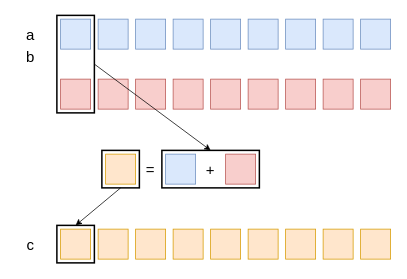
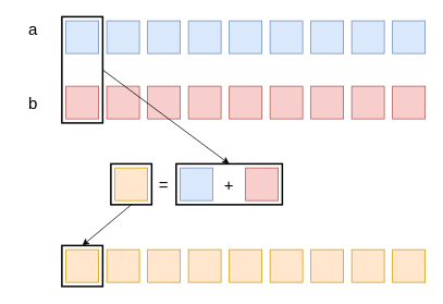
  <mxCell id="0" />
  <mxCell id="1" parent="0" />
  <mxCell id="2" value="" style="rounded=0;whiteSpace=wrap;html=1;fillColor=#dae8fc;strokeColor=#6c8ebf;" vertex="1" parent="1"><mxGeometry x="80" y="25" width="40" height="40" as="geometry" /></mxCell>
  <mxCell id="3" value="" style="rounded=0;whiteSpace=wrap;html=1;fillColor=#dae8fc;strokeColor=#6c8ebf;" vertex="1" parent="1"><mxGeometry x="130" y="25" width="40" height="40" as="geometry" /></mxCell>
  <mxCell id="4" value="" style="rounded=0;whiteSpace=wrap;html=1;fillColor=#dae8fc;strokeColor=#6c8ebf;" vertex="1" parent="1"><mxGeometry x="180" y="25" width="40" height="40" as="geometry" /></mxCell>
  <mxCell id="5" value="" style="rounded=0;whiteSpace=wrap;html=1;fillColor=#dae8fc;strokeColor=#6c8ebf;" vertex="1" parent="1"><mxGeometry x="230" y="25" width="40" height="40" as="geometry" /></mxCell>
  <mxCell id="6" value="" style="rounded=0;whiteSpace=wrap;html=1;fillColor=#dae8fc;strokeColor=#6c8ebf;" vertex="1" parent="1"><mxGeometry x="280" y="25" width="40" height="40" as="geometry" /></mxCell>
  <mxCell id="7" value="" style="rounded=0;whiteSpace=wrap;html=1;fillColor=#dae8fc;strokeColor=#6c8ebf;" vertex="1" parent="1"><mxGeometry x="330" y="25" width="40" height="40" as="geometry" /></mxCell>
  <mxCell id="8" value="" style="rounded=0;whiteSpace=wrap;html=1;fillColor=#dae8fc;strokeColor=#6c8ebf;" vertex="1" parent="1"><mxGeometry x="380" y="25" width="40" height="40" as="geometry" /></mxCell>
  <mxCell id="9" value="" style="rounded=0;whiteSpace=wrap;html=1;fillColor=#dae8fc;strokeColor=#6c8ebf;" vertex="1" parent="1"><mxGeometry x="430" y="25" width="40" height="40" as="geometry" /></mxCell>
  <mxCell id="10" value="" style="rounded=0;whiteSpace=wrap;html=1;fillColor=#dae8fc;strokeColor=#6c8ebf;" vertex="1" parent="1"><mxGeometry x="480" y="25" width="40" height="40" as="geometry" /></mxCell>
  <mxCell id="11" value="" style="rounded=0;whiteSpace=wrap;html=1;fillColor=#f8cecc;strokeColor=#b85450;" vertex="1" parent="1"><mxGeometry x="80" y="105" width="40" height="40" as="geometry" /></mxCell>
  <mxCell id="12" value="" style="rounded=0;whiteSpace=wrap;html=1;fillColor=#f8cecc;strokeColor=#b85450;" vertex="1" parent="1"><mxGeometry x="130" y="105" width="40" height="40" as="geometry" /></mxCell>
  <mxCell id="13" value="" style="rounded=0;whiteSpace=wrap;html=1;fillColor=#f8cecc;strokeColor=#b85450;" vertex="1" parent="1"><mxGeometry x="180" y="105" width="40" height="40" as="geometry" /></mxCell>
  <mxCell id="14" value="" style="rounded=0;whiteSpace=wrap;html=1;fillColor=#f8cecc;strokeColor=#b85450;" vertex="1" parent="1"><mxGeometry x="230" y="105" width="40" height="40" as="geometry" /></mxCell>
  <mxCell id="15" value="" style="rounded=0;whiteSpace=wrap;html=1;fillColor=#f8cecc;strokeColor=#b85450;" vertex="1" parent="1"><mxGeometry x="280" y="105" width="40" height="40" as="geometry" /></mxCell>
  <mxCell id="16" value="" style="rounded=0;whiteSpace=wrap;html=1;fillColor=#f8cecc;strokeColor=#b85450;" vertex="1" parent="1"><mxGeometry x="330" y="105" width="40" height="40" as="geometry" /></mxCell>
  <mxCell id="17" value="" style="rounded=0;whiteSpace=wrap;html=1;fillColor=#f8cecc;strokeColor=#b85450;" vertex="1" parent="1"><mxGeometry x="380" y="105" width="40" height="40" as="geometry" /></mxCell>
  <mxCell id="18" value="" style="rounded=0;whiteSpace=wrap;html=1;fillColor=#f8cecc;strokeColor=#b85450;" vertex="1" parent="1"><mxGeometry x="430" y="105" width="40" height="40" as="geometry" /></mxCell>
  <mxCell id="19" value="" style="rounded=0;whiteSpace=wrap;html=1;fillColor=#f8cecc;strokeColor=#b85450;" vertex="1" parent="1"><mxGeometry x="480" y="105" width="40" height="40" as="geometry" /></mxCell>
- <mxCell id="20" value="&lt;font style=&quot;font-size: 20px&quot;&gt;a&lt;/font&gt;" style="text;html=1;strokeColor=none;fillColor=none;align=center;verticalAlign=middle;whiteSpace=wrap;rounded=0;" vertex="1" parent="1"><mxGeometry x="20" y="35" width="40" height="20" as="geometry" /></mxCell>
- <mxCell id="21" value="&lt;font style=&quot;font-size: 20px&quot;&gt;b&lt;/font&gt;" style="text;html=1;strokeColor=none;fillColor=none;align=center;verticalAlign=middle;whiteSpace=wrap;rounded=0;" vertex="1" parent="1"><mxGeometry x="20" y="65" width="40" height="20" as="geometry" /></mxCell>
+ <mxCell id="20" value="&lt;font style=&quot;font-size: 20px&quot;&gt;a&lt;/font&gt;" style="text;html=1;strokeColor=none;fillColor=none;align=center;verticalAlign=middle;whiteSpace=wrap;rounded=0;" vertex="1" parent="1"><mxGeometry x="20" y="25" width="40" height="20" as="geometry" /></mxCell>
+ <mxCell id="21" value="&lt;font style=&quot;font-size: 20px&quot;&gt;b&lt;/font&gt;" style="text;html=1;strokeColor=none;fillColor=none;align=center;verticalAlign=middle;whiteSpace=wrap;rounded=0;" vertex="1" parent="1"><mxGeometry x="20" y="115" width="40" height="20" as="geometry" /></mxCell>
  <mxCell id="22" value="" style="rounded=0;whiteSpace=wrap;html=1;fillColor=#dae8fc;strokeColor=#6c8ebf;" vertex="1" parent="1"><mxGeometry x="220" y="205" width="40" height="40" as="geometry" /></mxCell>
  <mxCell id="23" value="" style="rounded=0;whiteSpace=wrap;html=1;fillColor=#f8cecc;strokeColor=#b85450;" vertex="1" parent="1"><mxGeometry x="300" y="205" width="40" height="40" as="geometry" /></mxCell>
  <mxCell id="24" value="&lt;font style=&quot;font-size: 20px&quot;&gt;=&lt;/font&gt;" style="text;html=1;strokeColor=none;fillColor=none;align=center;verticalAlign=middle;whiteSpace=wrap;rounded=0;" vertex="1" parent="1"><mxGeometry x="180" y="215" width="40" height="20" as="geometry" /></mxCell>
  <mxCell id="25" value="&lt;span style=&quot;font-size: 20px&quot;&gt;+&lt;/span&gt;" style="text;html=1;strokeColor=none;fillColor=none;align=center;verticalAlign=middle;whiteSpace=wrap;rounded=0;" vertex="1" parent="1"><mxGeometry x="260" y="215" width="40" height="20" as="geometry" /></mxCell>
  <mxCell id="26" value="" style="rounded=0;whiteSpace=wrap;html=1;fillColor=#ffe6cc;strokeColor=#d79b00;" vertex="1" parent="1"><mxGeometry x="140" y="205" width="40" height="40" as="geometry" /></mxCell>
  <mxCell id="27" value="" style="rounded=0;whiteSpace=wrap;html=1;fillColor=#ffe6cc;strokeColor=#d79b00;" vertex="1" parent="1"><mxGeometry x="80" y="305" width="40" height="40" as="geometry" /></mxCell>
  <mxCell id="28" value="" style="rounded=0;whiteSpace=wrap;html=1;fillColor=#ffe6cc;strokeColor=#d79b00;" vertex="1" parent="1"><mxGeometry x="130" y="305" width="40" height="40" as="geometry" /></mxCell>
  <mxCell id="29" value="" style="rounded=0;whiteSpace=wrap;html=1;fillColor=#ffe6cc;strokeColor=#d79b00;" vertex="1" parent="1"><mxGeometry x="180" y="305" width="40" height="40" as="geometry" /></mxCell>
  <mxCell id="30" value="" style="rounded=0;whiteSpace=wrap;html=1;fillColor=#ffe6cc;strokeColor=#d79b00;" vertex="1" parent="1"><mxGeometry x="230" y="305" width="40" height="40" as="geometry" /></mxCell>
  <mxCell id="31" value="" style="rounded=0;whiteSpace=wrap;html=1;fillColor=#ffe6cc;strokeColor=#d79b00;" vertex="1" parent="1"><mxGeometry x="280" y="305" width="40" height="40" as="geometry" /></mxCell>
  <mxCell id="32" value="" style="rounded=0;whiteSpace=wrap;html=1;fillColor=#ffe6cc;strokeColor=#d79b00;" vertex="1" parent="1"><mxGeometry x="330" y="305" width="40" height="40" as="geometry" /></mxCell>
  <mxCell id="33" value="" style="rounded=0;whiteSpace=wrap;html=1;fillColor=#ffe6cc;strokeColor=#d79b00;" vertex="1" parent="1"><mxGeometry x="380" y="305" width="40" height="40" as="geometry" /></mxCell>
  <mxCell id="34" value="" style="rounded=0;whiteSpace=wrap;html=1;fillColor=#ffe6cc;strokeColor=#d79b00;" vertex="1" parent="1"><mxGeometry x="430" y="305" width="40" height="40" as="geometry" /></mxCell>
  <mxCell id="35" value="" style="rounded=0;whiteSpace=wrap;html=1;fillColor=#ffe6cc;strokeColor=#d79b00;" vertex="1" parent="1"><mxGeometry x="480" y="305" width="40" height="40" as="geometry" /></mxCell>
- <mxCell id="36" value="&lt;font style=&quot;font-size: 20px&quot;&gt;c&lt;/font&gt;" style="text;html=1;strokeColor=none;fillColor=none;align=center;verticalAlign=middle;whiteSpace=wrap;rounded=0;" vertex="1" parent="1"><mxGeometry x="20" y="315" width="40" height="20" as="geometry" /></mxCell>
  <mxCell id="37" value="" style="rounded=0;whiteSpace=wrap;html=1;fillColor=none;strokeWidth=2;" vertex="1" parent="1"><mxGeometry x="75" y="20" width="50" height="130" as="geometry" /></mxCell>
  <mxCell id="38" value="" style="rounded=0;whiteSpace=wrap;html=1;fillColor=none;strokeWidth=2;direction=south;" vertex="1" parent="1"><mxGeometry x="215" y="200" width="130" height="50" as="geometry" /></mxCell>
  <mxCell id="39" value="" style="endArrow=classic;html=1;exitX=1;exitY=0.5;exitDx=0;exitDy=0;entryX=0;entryY=0.5;entryDx=0;entryDy=0;" edge="1" parent="1" source="37" target="38"><mxGeometry width="50" height="50" relative="1" as="geometry"><mxPoint x="20" y="415" as="sourcePoint" /><mxPoint x="70" y="365" as="targetPoint" /></mxGeometry></mxCell>
  <mxCell id="40" value="" style="rounded=0;whiteSpace=wrap;html=1;fillColor=none;strokeWidth=2;direction=south;" vertex="1" parent="1"><mxGeometry x="135" y="200" width="50" height="50" as="geometry" /></mxCell>
  <mxCell id="41" value="" style="rounded=0;whiteSpace=wrap;html=1;fillColor=none;strokeWidth=2;direction=south;" vertex="1" parent="1"><mxGeometry x="75" y="300" width="50" height="50" as="geometry" /></mxCell>
  <mxCell id="42" value="" style="endArrow=classic;html=1;exitX=1;exitY=0.5;exitDx=0;exitDy=0;entryX=0;entryY=0.5;entryDx=0;entryDy=0;" edge="1" parent="1" source="40" target="41"><mxGeometry width="50" height="50" relative="1" as="geometry"><mxPoint x="20" y="425" as="sourcePoint" /><mxPoint x="70" y="375" as="targetPoint" /></mxGeometry></mxCell>
